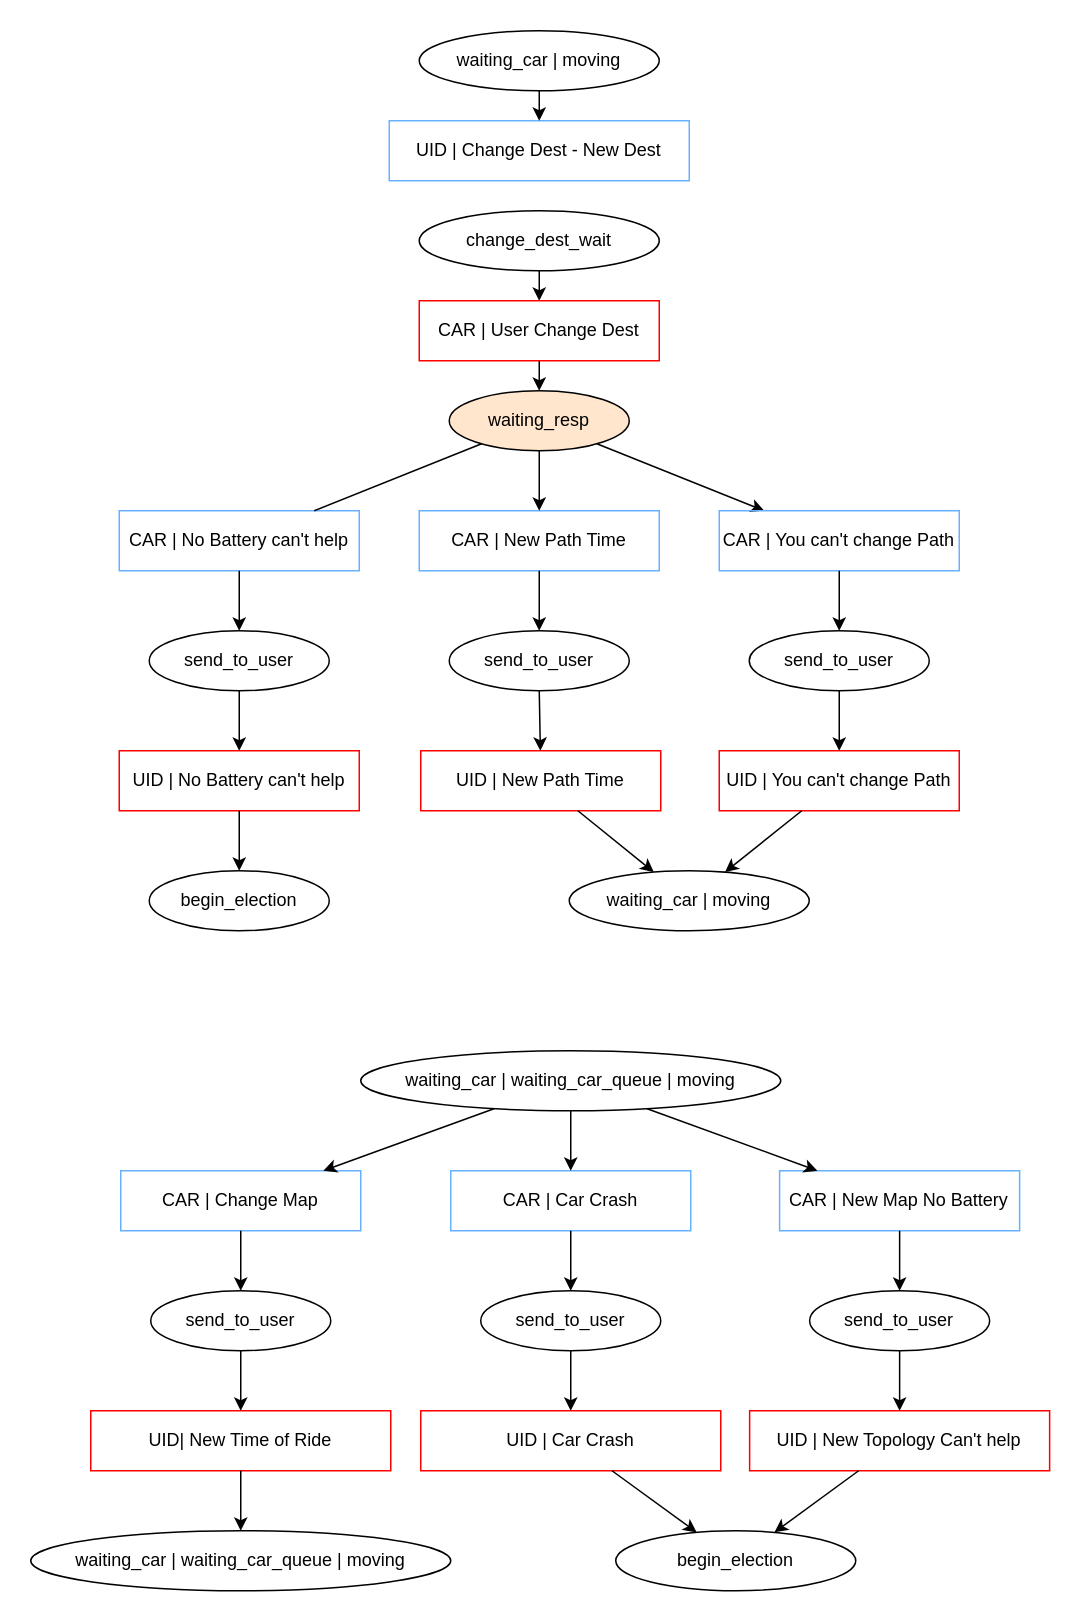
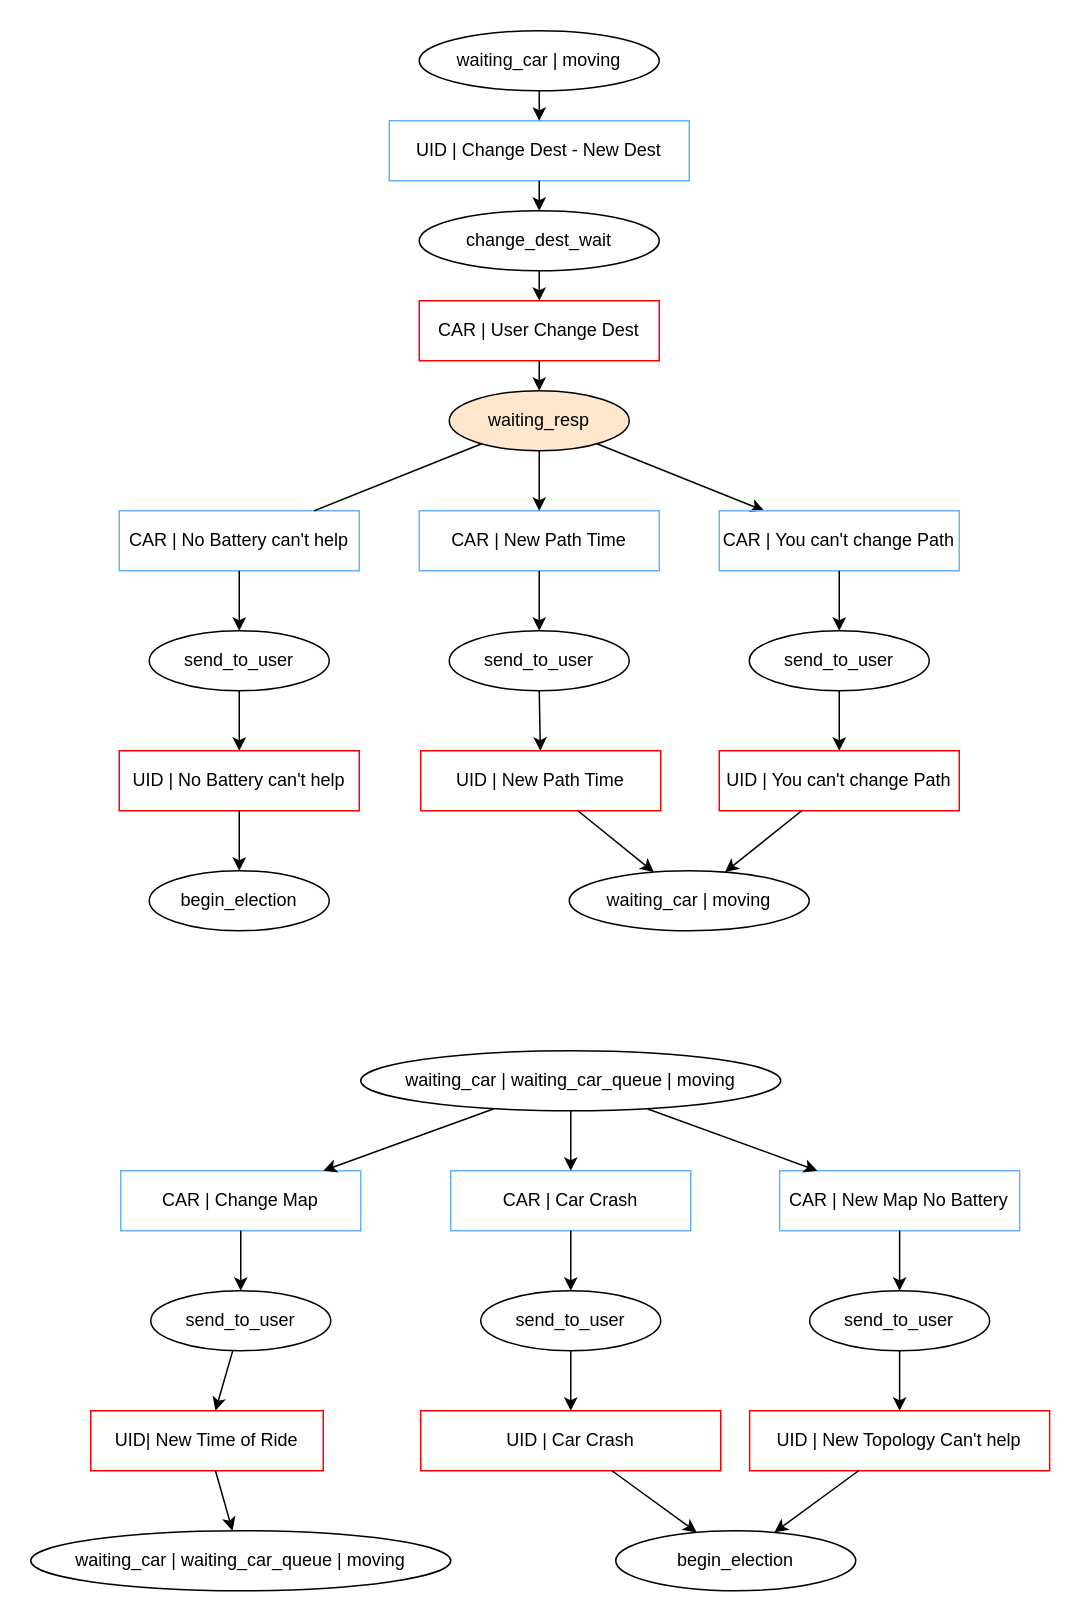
  <mxCell id="0" />
  <mxCell id="1" parent="0" />
  <mxCell id="2" value="CAR | Change Map" style="rounded=0;whiteSpace=wrap;html=1;strokeColor=#66B2FF;fillColor=none;" parent="1" vertex="1"><mxGeometry x="80" y="780" width="160" height="40" as="geometry" /></mxCell>
  <mxCell id="3" value="CAR | Car Crash" style="rounded=0;whiteSpace=wrap;html=1;strokeColor=#66B2FF;fillColor=none;" parent="1" vertex="1"><mxGeometry x="300" y="780" width="160" height="40" as="geometry" /></mxCell>
  <mxCell id="4" value="CAR | New Map No Battery" style="rounded=0;whiteSpace=wrap;html=1;strokeColor=#66B2FF;fillColor=none;" parent="1" vertex="1"><mxGeometry x="519.25" y="780" width="160" height="40" as="geometry" /></mxCell>
  <mxCell id="5" value="waiting_car | waiting_car_queue | moving" style="ellipse;whiteSpace=wrap;html=1;" parent="1" vertex="1"><mxGeometry x="240" y="700" width="280" height="40" as="geometry" /></mxCell>
  <mxCell id="6" value="waiting_car | moving" style="ellipse;whiteSpace=wrap;html=1;" parent="1" vertex="1"><mxGeometry x="279" y="20" width="160" height="40" as="geometry" /></mxCell>
  <mxCell id="7" value="change_dest_wait" style="ellipse;whiteSpace=wrap;html=1;strokeColor=#000000;fillColor=#ffffff;" parent="1" vertex="1"><mxGeometry x="279" y="140" width="160" height="40" as="geometry" /></mxCell>
  <mxCell id="8" value="" style="endArrow=classic;html=1;" parent="1" source="11" target="10" edge="1"><mxGeometry width="50" height="50" relative="1" as="geometry"><mxPoint x="-330" y="662.28" as="sourcePoint" /><mxPoint x="-410" y="664.78" as="targetPoint" /></mxGeometry></mxCell>
  <mxCell id="9" value="" style="endArrow=classic;html=1;" parent="1" source="7" target="11" edge="1"><mxGeometry width="50" height="50" relative="1" as="geometry"><mxPoint x="-170" y="659.78" as="sourcePoint" /><mxPoint x="-220" y="656.857" as="targetPoint" /></mxGeometry></mxCell>
  <mxCell id="10" value="waiting_resp" style="ellipse;whiteSpace=wrap;html=1;strokeColor=#000000;fillColor=#ffe6cc;" parent="1" vertex="1"><mxGeometry x="299" y="260" width="120" height="40" as="geometry" /></mxCell>
  <mxCell id="11" value="CAR | User Change Dest" style="rounded=0;whiteSpace=wrap;html=1;fillColor=none;strokeColor=#FF0000;" parent="1" vertex="1"><mxGeometry x="279" y="200" width="160" height="40" as="geometry" /></mxCell>
  <mxCell id="12" value="" style="endArrow=classic;html=1;" parent="1" source="10" target="23" edge="1"><mxGeometry width="50" height="50" relative="1" as="geometry"><mxPoint x="-195" y="614.78" as="sourcePoint" /><mxPoint x="531.5" y="351.726" as="targetPoint" /></mxGeometry></mxCell>
  <mxCell id="13" value="UID | No Battery can't help" style="rounded=0;whiteSpace=wrap;html=1;strokeColor=#FF0000;fillColor=none;" parent="1" vertex="1"><mxGeometry x="79" y="500" width="160" height="40" as="geometry" /></mxCell>
  <mxCell id="14" value="UID | New Path Time" style="rounded=0;whiteSpace=wrap;html=1;strokeColor=#FF0000;fillColor=none;" parent="1" vertex="1"><mxGeometry x="280" y="500" width="160" height="40" as="geometry" /></mxCell>
  <mxCell id="15" value="UID | You can't change Path" style="rounded=0;whiteSpace=wrap;html=1;strokeColor=#FF0000;fillColor=none;" parent="1" vertex="1"><mxGeometry x="479" y="500" width="160" height="40" as="geometry" /></mxCell>
  <mxCell id="16" value="UID | Change Dest - New Dest" style="rounded=0;whiteSpace=wrap;html=1;strokeColor=#66B2FF;fillColor=none;" parent="1" vertex="1"><mxGeometry x="259" y="80" width="200" height="40" as="geometry" /></mxCell>
  <mxCell id="17" value="" style="endArrow=classic;html=1;" parent="1" source="6" target="16" edge="1"><mxGeometry width="50" height="50" relative="1" as="geometry"><mxPoint x="681.5" y="330" as="sourcePoint" /><mxPoint x="791.5" y="400" as="targetPoint" /></mxGeometry></mxCell>
  <mxCell id="18" value="send_to_user" style="ellipse;whiteSpace=wrap;html=1;" parent="1" vertex="1"><mxGeometry x="99" y="420" width="120" height="40" as="geometry" /></mxCell>
+ <mxCell id="19" value="" style="endArrow=classic;html=1;" parent="1" source="16" target="7" edge="1"><mxGeometry width="50" height="50" relative="1" as="geometry"><mxPoint x="761.5" y="500" as="sourcePoint" /><mxPoint x="811.5" y="450" as="targetPoint" /></mxGeometry></mxCell>
  <mxCell id="20" value="" style="endArrow=classic;html=1;" parent="1" source="18" target="13" edge="1"><mxGeometry width="50" height="50" relative="1" as="geometry"><mxPoint x="751.5" y="170" as="sourcePoint" /><mxPoint x="588.479" y="590" as="targetPoint" /></mxGeometry></mxCell>
  <mxCell id="21" value="CAR | No Battery can't help" style="rounded=0;whiteSpace=wrap;html=1;strokeColor=#66B2FF;fillColor=none;" parent="1" vertex="1"><mxGeometry x="79" y="340" width="160" height="40" as="geometry" /></mxCell>
  <mxCell id="22" value="CAR | New Path Time" style="rounded=0;whiteSpace=wrap;html=1;strokeColor=#66B2FF;fillColor=none;" parent="1" vertex="1"><mxGeometry x="279" y="340" width="160" height="40" as="geometry" /></mxCell>
  <mxCell id="23" value="CAR | You can't change Path" style="rounded=0;whiteSpace=wrap;html=1;strokeColor=#66B2FF;fillColor=none;" parent="1" vertex="1"><mxGeometry x="479" y="340" width="160" height="40" as="geometry" /></mxCell>
  <mxCell id="24" value="send_to_user" style="ellipse;whiteSpace=wrap;html=1;" parent="1" vertex="1"><mxGeometry x="299" y="420" width="120" height="40" as="geometry" /></mxCell>
  <mxCell id="25" value="send_to_user" style="ellipse;whiteSpace=wrap;html=1;" parent="1" vertex="1"><mxGeometry x="499" y="420" width="120" height="40" as="geometry" /></mxCell>
  <mxCell id="26" value="" style="endArrow=classic;html=1;" parent="1" source="21" target="18" edge="1"><mxGeometry width="50" height="50" relative="1" as="geometry"><mxPoint x="199" y="320" as="sourcePoint" /><mxPoint x="249" y="270" as="targetPoint" /></mxGeometry></mxCell>
  <mxCell id="27" value="" style="endArrow=none;html=1;" parent="1" source="10" target="21" edge="1"><mxGeometry width="50" height="50" relative="1" as="geometry"><mxPoint x="149" y="310" as="sourcePoint" /><mxPoint x="199" y="260" as="targetPoint" /></mxGeometry></mxCell>
  <mxCell id="28" value="" style="endArrow=classic;html=1;" parent="1" source="10" target="22" edge="1"><mxGeometry width="50" height="50" relative="1" as="geometry"><mxPoint x="469" y="670" as="sourcePoint" /><mxPoint x="519" y="620" as="targetPoint" /></mxGeometry></mxCell>
  <mxCell id="29" value="" style="endArrow=classic;html=1;" parent="1" source="22" target="24" edge="1"><mxGeometry width="50" height="50" relative="1" as="geometry"><mxPoint x="519" y="620" as="sourcePoint" /><mxPoint x="569" y="570" as="targetPoint" /></mxGeometry></mxCell>
  <mxCell id="30" value="" style="endArrow=classic;html=1;" parent="1" source="24" target="14" edge="1"><mxGeometry width="50" height="50" relative="1" as="geometry"><mxPoint x="479" y="650" as="sourcePoint" /><mxPoint x="529" y="600" as="targetPoint" /></mxGeometry></mxCell>
  <mxCell id="31" value="" style="endArrow=classic;html=1;" parent="1" source="23" target="25" edge="1"><mxGeometry width="50" height="50" relative="1" as="geometry"><mxPoint x="809" y="450" as="sourcePoint" /><mxPoint x="859" y="400" as="targetPoint" /></mxGeometry></mxCell>
  <mxCell id="32" value="" style="endArrow=classic;html=1;" parent="1" source="25" target="15" edge="1"><mxGeometry width="50" height="50" relative="1" as="geometry"><mxPoint x="779" y="480" as="sourcePoint" /><mxPoint x="829" y="430" as="targetPoint" /></mxGeometry></mxCell>
  <mxCell id="33" value="waiting_car | moving" style="ellipse;whiteSpace=wrap;html=1;" parent="1" vertex="1"><mxGeometry x="379" y="580" width="160" height="40" as="geometry" /></mxCell>
  <mxCell id="34" value="" style="endArrow=classic;html=1;" parent="1" source="14" target="33" edge="1"><mxGeometry width="50" height="50" relative="1" as="geometry"><mxPoint x="349" y="650" as="sourcePoint" /><mxPoint x="399" y="600" as="targetPoint" /></mxGeometry></mxCell>
  <mxCell id="35" value="" style="endArrow=classic;html=1;" parent="1" source="15" target="33" edge="1"><mxGeometry width="50" height="50" relative="1" as="geometry"><mxPoint x="689" y="620" as="sourcePoint" /><mxPoint x="739" y="570" as="targetPoint" /></mxGeometry></mxCell>
  <mxCell id="36" value="begin_election" style="ellipse;whiteSpace=wrap;html=1;" parent="1" vertex="1"><mxGeometry x="99" y="580" width="120" height="40" as="geometry" /></mxCell>
  <mxCell id="37" value="" style="endArrow=classic;html=1;" parent="1" source="13" target="36" edge="1"><mxGeometry width="50" height="50" relative="1" as="geometry"><mxPoint x="279" y="630" as="sourcePoint" /><mxPoint x="329" y="580" as="targetPoint" /></mxGeometry></mxCell>
  <mxCell id="38" value="" style="endArrow=classic;html=1;" parent="1" source="2" target="42" edge="1"><mxGeometry width="50" height="50" relative="1" as="geometry"><mxPoint x="100" y="810" as="sourcePoint" /><mxPoint x="163" y="920" as="targetPoint" /></mxGeometry></mxCell>
- <mxCell id="39" value="UID| New Time of Ride" style="rounded=0;whiteSpace=wrap;html=1;strokeColor=#FF0000;fillColor=none;" parent="1" vertex="1"><mxGeometry x="60" y="940" width="200" height="40" as="geometry" /></mxCell>
+ <mxCell id="39" value="UID| New Time of Ride" style="rounded=0;whiteSpace=wrap;html=1;strokeColor=#FF0000;fillColor=none;" parent="1" vertex="1"><mxGeometry x="60" y="940" width="155" height="40" as="geometry" /></mxCell>
  <mxCell id="40" value="UID | Car Crash" style="rounded=0;whiteSpace=wrap;html=1;strokeColor=#FF0000;fillColor=none;" parent="1" vertex="1"><mxGeometry x="280" y="940" width="200" height="40" as="geometry" /></mxCell>
  <mxCell id="41" value="UID | New Topology Can't help" style="rounded=0;whiteSpace=wrap;html=1;strokeColor=#FF0000;fillColor=none;" parent="1" vertex="1"><mxGeometry x="499.25" y="940" width="200" height="40" as="geometry" /></mxCell>
  <mxCell id="42" value="send_to_user" style="ellipse;whiteSpace=wrap;html=1;" parent="1" vertex="1"><mxGeometry x="100" y="860" width="120" height="40" as="geometry" /></mxCell>
  <mxCell id="43" value="" style="endArrow=classic;html=1;" parent="1" source="42" target="39" edge="1"><mxGeometry width="50" height="50" relative="1" as="geometry"><mxPoint x="732.5" y="745" as="sourcePoint" /><mxPoint x="569.479" y="1165" as="targetPoint" /></mxGeometry></mxCell>
  <mxCell id="44" value="send_to_user" style="ellipse;whiteSpace=wrap;html=1;" parent="1" vertex="1"><mxGeometry x="320" y="860" width="120" height="40" as="geometry" /></mxCell>
  <mxCell id="45" value="send_to_user" style="ellipse;whiteSpace=wrap;html=1;" parent="1" vertex="1"><mxGeometry x="539.25" y="860" width="120" height="40" as="geometry" /></mxCell>
  <mxCell id="46" value="" style="endArrow=classic;html=1;" parent="1" source="44" target="40" edge="1"><mxGeometry width="50" height="50" relative="1" as="geometry"><mxPoint x="460" y="1225" as="sourcePoint" /><mxPoint x="510" y="1175" as="targetPoint" /></mxGeometry></mxCell>
  <mxCell id="47" value="" style="endArrow=classic;html=1;" parent="1" source="45" target="41" edge="1"><mxGeometry width="50" height="50" relative="1" as="geometry"><mxPoint x="760" y="1055" as="sourcePoint" /><mxPoint x="810" y="1005" as="targetPoint" /></mxGeometry></mxCell>
  <mxCell id="48" value="begin_election" style="ellipse;whiteSpace=wrap;html=1;" parent="1" vertex="1"><mxGeometry x="410" y="1020" width="160" height="40" as="geometry" /></mxCell>
  <mxCell id="49" value="" style="endArrow=classic;html=1;" parent="1" source="40" target="48" edge="1"><mxGeometry width="50" height="50" relative="1" as="geometry"><mxPoint x="330" y="1185" as="sourcePoint" /><mxPoint x="380" y="1135" as="targetPoint" /></mxGeometry></mxCell>
  <mxCell id="50" value="" style="endArrow=classic;html=1;" parent="1" source="41" target="48" edge="1"><mxGeometry width="50" height="50" relative="1" as="geometry"><mxPoint x="670" y="1155" as="sourcePoint" /><mxPoint x="720" y="1105" as="targetPoint" /></mxGeometry></mxCell>
  <mxCell id="51" value="waiting_car | waiting_car_queue | moving" style="ellipse;whiteSpace=wrap;html=1;" parent="1" vertex="1"><mxGeometry x="20" y="1020" width="280" height="40" as="geometry" /></mxCell>
  <mxCell id="52" value="" style="endArrow=classic;html=1;" parent="1" source="39" target="51" edge="1"><mxGeometry width="50" height="50" relative="1" as="geometry"><mxPoint x="260" y="1165" as="sourcePoint" /><mxPoint x="310" y="1115" as="targetPoint" /></mxGeometry></mxCell>
  <mxCell id="53" value="" style="endArrow=classic;html=1;" parent="1" source="3" target="44" edge="1"><mxGeometry width="50" height="50" relative="1" as="geometry"><mxPoint x="436" y="950" as="sourcePoint" /><mxPoint x="486" y="900" as="targetPoint" /></mxGeometry></mxCell>
  <mxCell id="54" value="" style="endArrow=classic;html=1;" parent="1" source="4" target="45" edge="1"><mxGeometry width="50" height="50" relative="1" as="geometry"><mxPoint x="586" y="990" as="sourcePoint" /><mxPoint x="636" y="940" as="targetPoint" /></mxGeometry></mxCell>
  <mxCell id="55" value="" style="endArrow=classic;html=1;" parent="1" source="5" target="2" edge="1"><mxGeometry width="50" height="50" relative="1" as="geometry"><mxPoint x="116" y="790" as="sourcePoint" /><mxPoint x="166" y="740" as="targetPoint" /></mxGeometry></mxCell>
  <mxCell id="56" value="" style="endArrow=classic;html=1;" parent="1" source="5" target="3" edge="1"><mxGeometry width="50" height="50" relative="1" as="geometry"><mxPoint x="516" y="790" as="sourcePoint" /><mxPoint x="566" y="740" as="targetPoint" /></mxGeometry></mxCell>
  <mxCell id="57" value="" style="endArrow=classic;html=1;" parent="1" source="5" target="4" edge="1"><mxGeometry width="50" height="50" relative="1" as="geometry"><mxPoint x="606" y="820" as="sourcePoint" /><mxPoint x="656" y="770" as="targetPoint" /></mxGeometry></mxCell>
